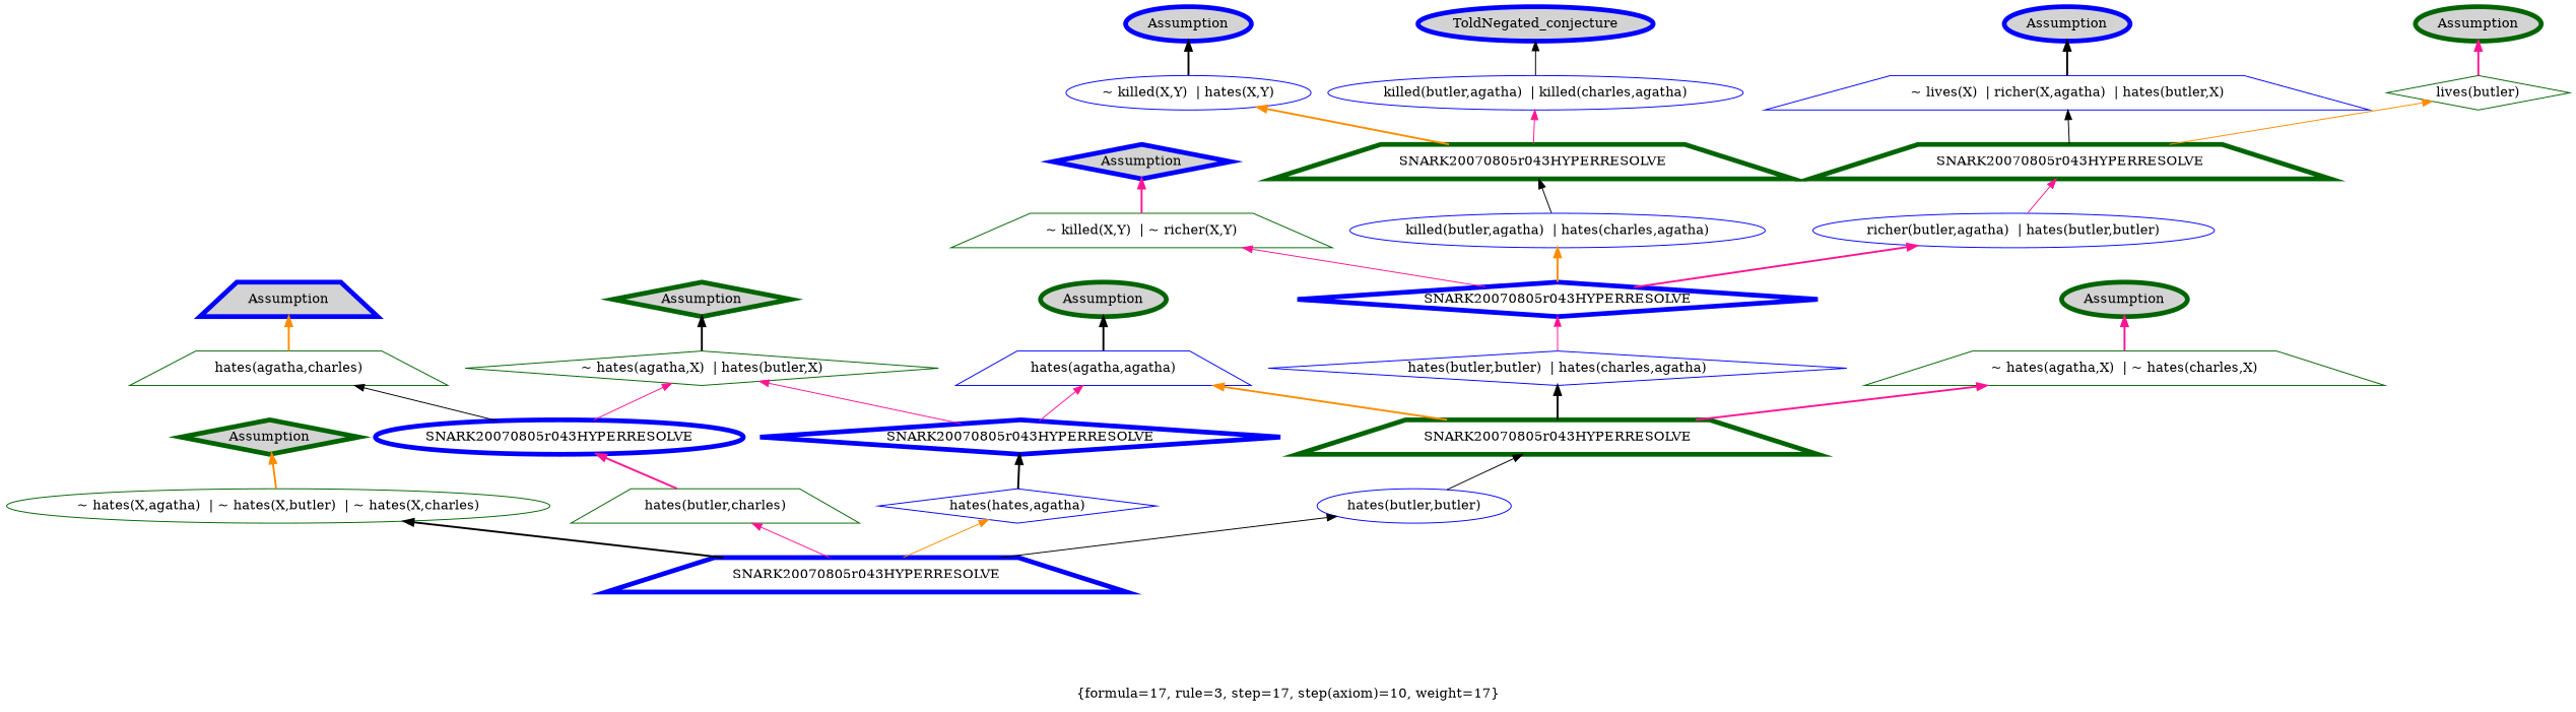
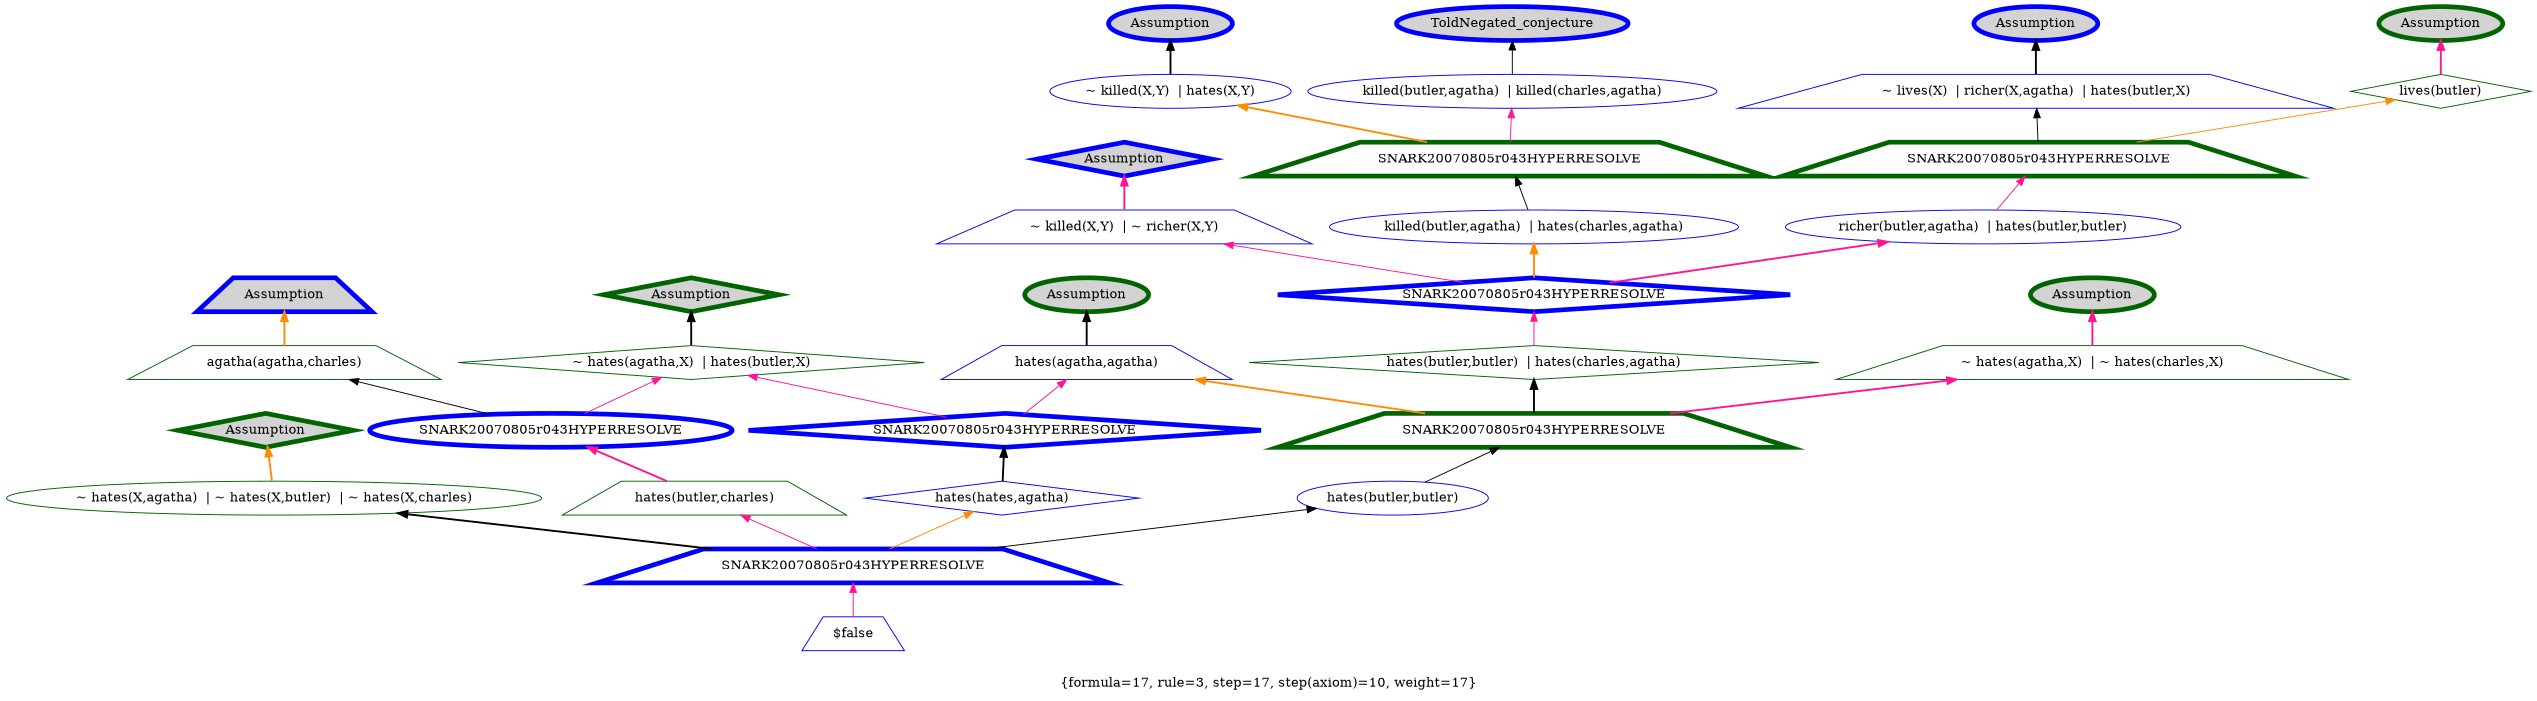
  digraph {
    label="{formula=17, rule=3, step=17, step(axiom)=10, weight=17}"
    labelloc=b
    rankdir=BT
    node [color=blue fillcolor=white shape=ellipse style=filled]
    edge [color=deeppink style=bold]
    n1 [color=darkgreen label="~ hates(X,agatha)  | ~ hates(X,butler)  | ~ hates(X,charles)"]
    n2 [color=darkgreen fillcolor=lightgrey label=Assumption penwidth=5 shape=diamond]
    n3 [label="~ killed(X,Y)  | hates(X,Y)"]
    n4 [fillcolor=lightgrey label=Assumption penwidth=5]
-   n5 [label="hates(butler,butler)  | hates(charles,agatha)" shape=diamond]
+   n5 [color=darkgreen label="hates(butler,butler)  | hates(charles,agatha)" shape=diamond]
    n6 [label=SNARK20070805r043HYPERRESOLVE penwidth=5 shape=diamond]
-   n7 [color=darkgreen label="~ killed(X,Y)  | ~ richer(X,Y)" shape=trapezium]
+   n7 [label="~ killed(X,Y)  | ~ richer(X,Y)" shape=trapezium]
    n8 [label="killed(butler,agatha)  | hates(charles,agatha)"]
    n9 [label="richer(butler,agatha)  | hates(butler,butler)"]
-   n10 [color=darkgreen label="hates(agatha,charles)" shape=trapezium]
+   n10 [color=darkgreen label="agatha(agatha,charles)" shape=trapezium]
    n11 [fillcolor=lightgrey label=Assumption penwidth=5 shape=trapezium]
    n12 [color=darkgreen label="~ hates(agatha,X)  | ~ hates(charles,X)" shape=trapezium]
    n13 [color=darkgreen fillcolor=lightgrey label=Assumption penwidth=5]
    n14 [fillcolor=lightgrey label=Assumption penwidth=5 shape=diamond]
+   n15 [label="$false" shape=trapezium]
    n16 [label=SNARK20070805r043HYPERRESOLVE penwidth=5 shape=trapezium]
    n17 [color=darkgreen label="hates(butler,charles)" shape=trapezium]
    n18 [label="hates(hates,agatha)" shape=diamond]
    n19 [label="hates(butler,butler)"]
    n20 [label=SNARK20070805r043HYPERRESOLVE penwidth=5]
    n21 [color=darkgreen label="~ hates(agatha,X)  | hates(butler,X)" shape=diamond]
    n22 [label=SNARK20070805r043HYPERRESOLVE penwidth=5 shape=diamond]
    n23 [label="hates(agatha,agatha)" shape=trapezium]
    n24 [color=darkgreen label=SNARK20070805r043HYPERRESOLVE penwidth=5 shape=trapezium]
    n25 [color=darkgreen fillcolor=lightgrey label=Assumption penwidth=5]
    n26 [color=darkgreen fillcolor=lightgrey label=Assumption penwidth=5 shape=diamond]
    n27 [color=darkgreen label=SNARK20070805r043HYPERRESOLVE penwidth=5 shape=trapezium]
    n28 [label="killed(butler,agatha)  | killed(charles,agatha)"]
    n29 [label="~ lives(X)  | richer(X,agatha)  | hates(butler,X)" shape=trapezium]
    n30 [fillcolor=lightgrey label=Assumption penwidth=5]
    n31 [color=darkgreen label=SNARK20070805r043HYPERRESOLVE penwidth=5 shape=trapezium]
    n32 [color=darkgreen label="lives(butler)" shape=diamond]
    n33 [fillcolor=lightgrey label=ToldNegated_conjecture penwidth=5]
    n34 [color=darkgreen fillcolor=lightgrey label=Assumption penwidth=5]
    n1 -> n2 [color=darkorange]
    n3 -> n4 [color=black]
    n5 -> n6 [style=solid]
    n6 -> n7 [style=solid]
    n6 -> n8 [color=darkorange]
    n6 -> n9
    n7 -> n14
    n8 -> n27 [color=black style=solid]
    n9 -> n31 [style=solid]
    n10 -> n11 [color=darkorange]
    n12 -> n13
+   n15 -> n16 [style=solid]
    n16 -> n1 [color=black]
    n16 -> n17 [style=solid]
    n16 -> n18 [color=darkorange style=solid]
    n16 -> n19 [color=black style=solid]
    n17 -> n20
    n18 -> n22 [color=black]
    n19 -> n24 [color=black style=solid]
    n20 -> n10 [color=black style=solid]
    n20 -> n21 [style=solid]
    n21 -> n26 [color=black]
    n22 -> n21 [style=solid]
    n22 -> n23 [style=solid]
    n23 -> n25 [color=black]
    n24 -> n5 [color=black]
    n24 -> n12
    n24 -> n23 [color=darkorange]
    n27 -> n3 [color=darkorange]
    n27 -> n28 [style=solid]
    n28 -> n33 [color=black style=solid]
    n29 -> n30 [color=black]
    n31 -> n29 [color=black style=solid]
    n31 -> n32 [color=darkorange style=solid]
    n32 -> n34
  }
